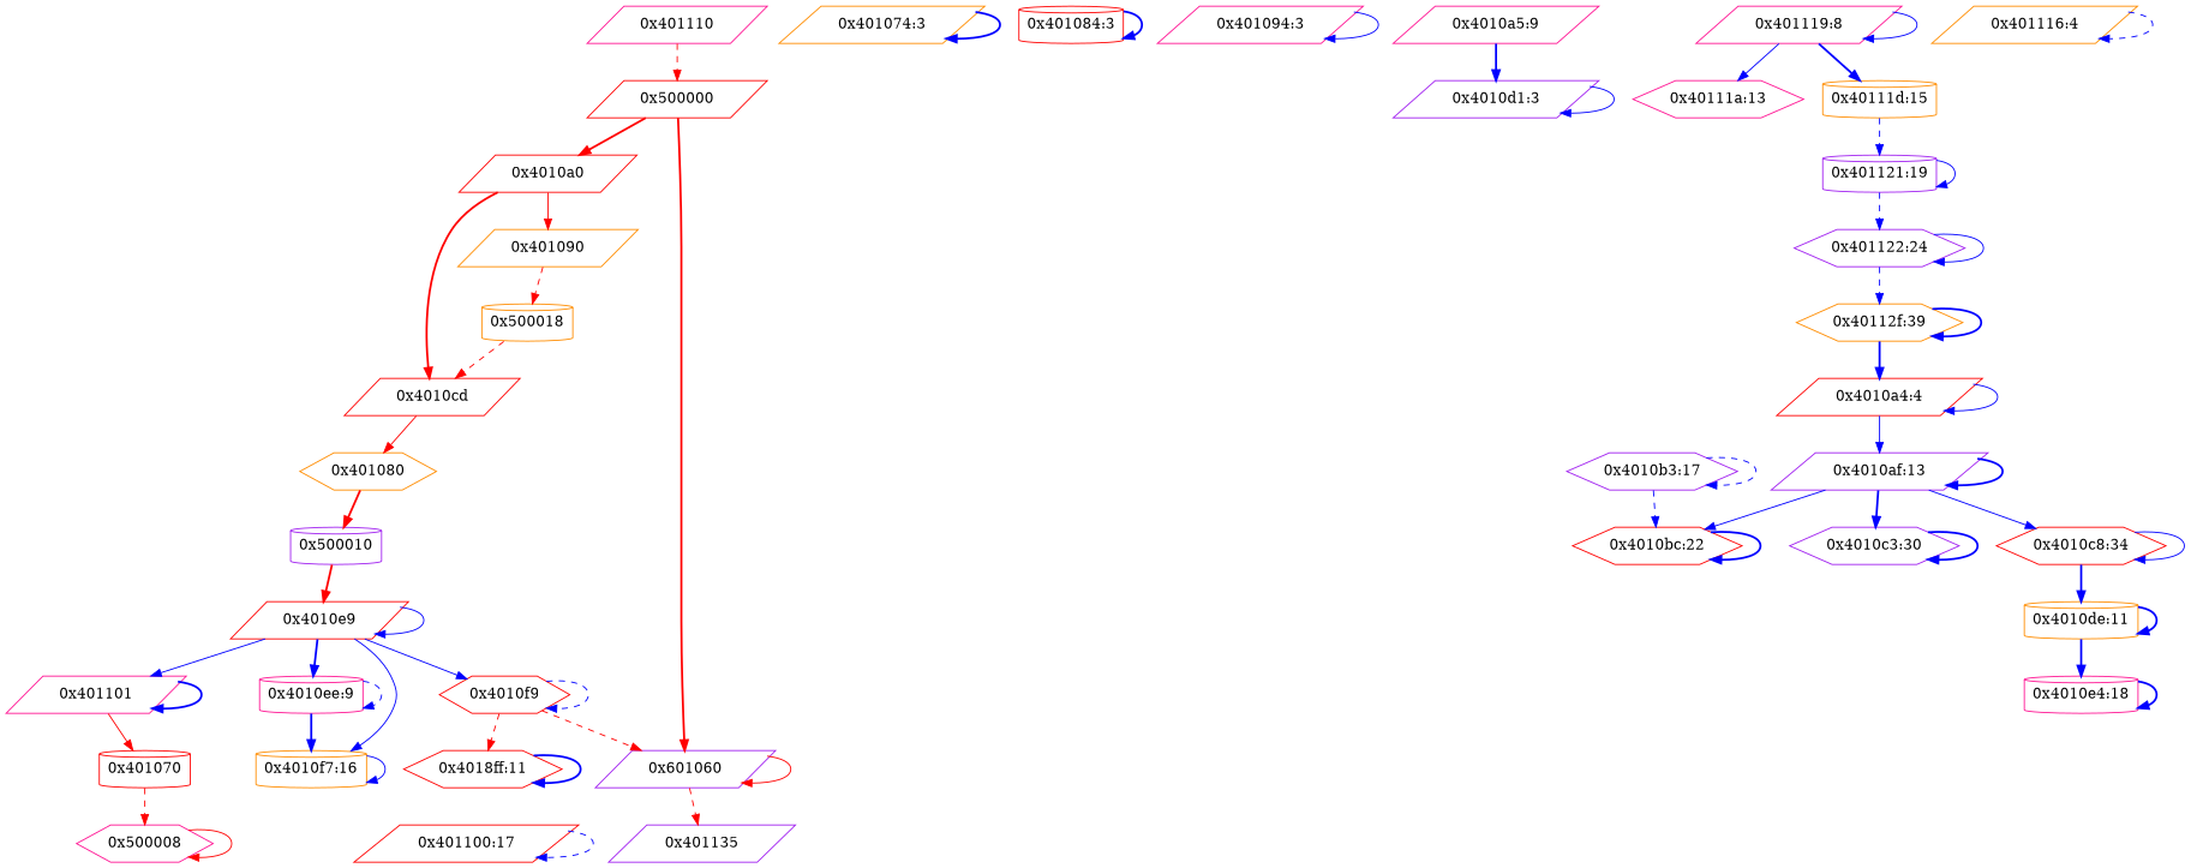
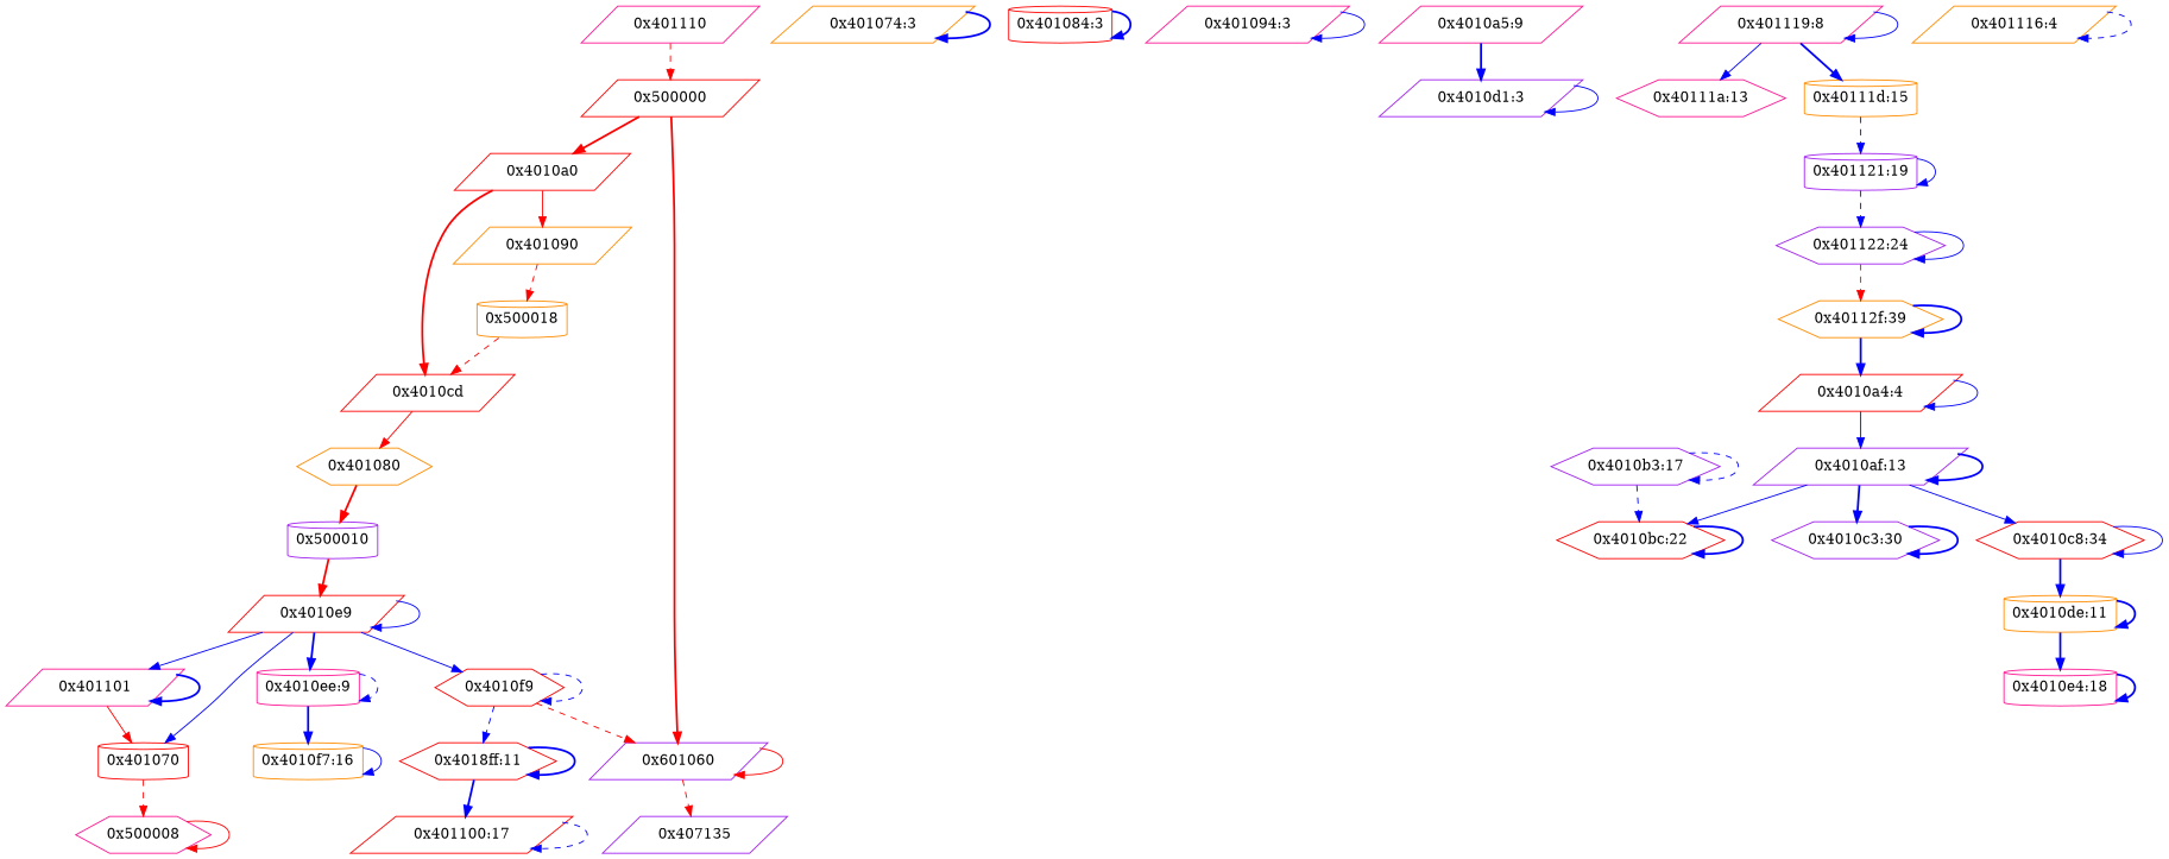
  digraph {
    node [color=red shape=parallelogram]
    edge [color=blue style=bold type=data]
    n1 [color=deeppink label="0x401110"]
    n2 [label="0x500000"]
    n3 [label="0x4010a0"]
    n4 [color=purple label="0x601060"]
    n5 [color=darkorange label="0x401090"]
    n6 [label="0x4010cd"]
-   n7 [color=purple label="0x401135"]
+   n7 [color=purple label="0x407135"]
    n8 [color=darkorange label="0x500018" shape=cylinder]
    n9 [color=darkorange label="0x401080" shape=hexagon]
    n10 [color=purple label="0x500010" shape=cylinder]
    n11 [label="0x4010e9"]
    n12 [label="0x4010f9" shape=hexagon]
    n13 [color=deeppink label="0x401101"]
    n14 [color=deeppink label="0x4010ee:9" shape=cylinder]
    n15 [color=darkorange label="0x4010f7:16" shape=cylinder]
    n16 [label="0x4018ff:11" shape=hexagon]
    n17 [label="0x401070" shape=cylinder]
    n18 [label="0x401100:17"]
    n19 [color=deeppink label="0x500008" shape=hexagon]
    n20 [color=darkorange label="0x401074:3"]
    n21 [label="0x401084:3" shape=cylinder]
    n22 [color=deeppink label="0x401094:3"]
    n23 [color=purple label="0x4010d1:3"]
    n24 [color=darkorange label="0x4010de:11" shape=cylinder]
    n25 [color=deeppink label="0x4010e4:18" shape=cylinder]
    n26 [label="0x4010a4:4"]
    n27 [color=purple label="0x4010af:13"]
    n28 [label="0x4010bc:22" shape=hexagon]
    n29 [color=purple label="0x4010c3:30" shape=hexagon]
    n30 [label="0x4010c8:34" shape=hexagon]
    n31 [color=purple label="0x4010b3:17" shape=hexagon]
    n32 [color=deeppink label="0x4010a5:9"]
    n33 [color=darkorange label="0x401116:4"]
    n34 [color=deeppink label="0x401119:8"]
    n35 [color=deeppink label="0x40111a:13" shape=hexagon]
    n36 [color=darkorange label="0x40111d:15" shape=cylinder]
    n37 [color=purple label="0x401121:19" shape=cylinder]
    n38 [color=purple label="0x401122:24" shape=hexagon]
    n39 [color=darkorange label="0x40112f:39" shape=hexagon]
    n1 -> n2 [color=red style=dashed type=control]
    n2 -> n3 [color=red type=control]
    n2 -> n4 [color=red type=control]
    n3 -> n5 [color=red style=solid type=control]
    n3 -> n6 [color=red type=control]
    n4 -> n4 [color=red style=solid type=control]
    n4 -> n7 [color=red style=dashed type=control]
    n5 -> n8 [color=red style=dashed type=control]
    n6 -> n9 [color=red style=solid type=control]
    n8 -> n6 [color=red style=dashed type=control]
    n9 -> n10 [color=red type=control]
    n10 -> n11 [color=red type=control]
    n11 -> n11 [style=solid]
    n11 -> n12 [style=solid]
    n11 -> n13 [style=solid]
    n11 -> n14
-   n11 -> n15 [style=solid]
+   n11 -> n17 [style=solid]
    n12 -> n4 [color=red style=dashed type=control]
    n12 -> n12 [style=dashed]
-   n12 -> n16 [color=red style=dashed]
+   n12 -> n16 [style=dashed]
    n13 -> n13
    n13 -> n17 [color=red style=solid type=control]
    n14 -> n14 [style=dashed]
    n14 -> n15
    n15 -> n15 [style=solid]
    n16 -> n16
+   n16 -> n18
    n17 -> n19 [color=red style=dashed type=control]
    n18 -> n18 [style=dashed]
    n19 -> n19 [color=red style=solid type=control]
    n20 -> n20
    n21 -> n21
    n22 -> n22 [style=solid]
    n23 -> n23 [style=solid]
    n24 -> n24
    n24 -> n25
    n25 -> n25
    n26 -> n26 [style=solid]
    n26 -> n27 [style=solid]
    n27 -> n27
    n27 -> n28 [style=solid]
    n27 -> n29
    n27 -> n30 [style=solid]
    n28 -> n28
    n29 -> n29
    n30 -> n24
    n30 -> n30 [style=solid]
    n31 -> n28 [style=dashed]
    n31 -> n31 [style=dashed]
    n32 -> n23
    n33 -> n33 [style=dashed]
    n34 -> n34 [style=solid]
    n34 -> n35 [style=solid]
    n34 -> n36
    n36 -> n37 [style=dashed]
    n37 -> n37 [style=solid]
    n37 -> n38 [style=dashed]
    n38 -> n38 [style=solid]
-   n38 -> n39 [style=dashed]
+   n38 -> n39 [color=red style=dashed]
    n39 -> n26
    n39 -> n39
  }
